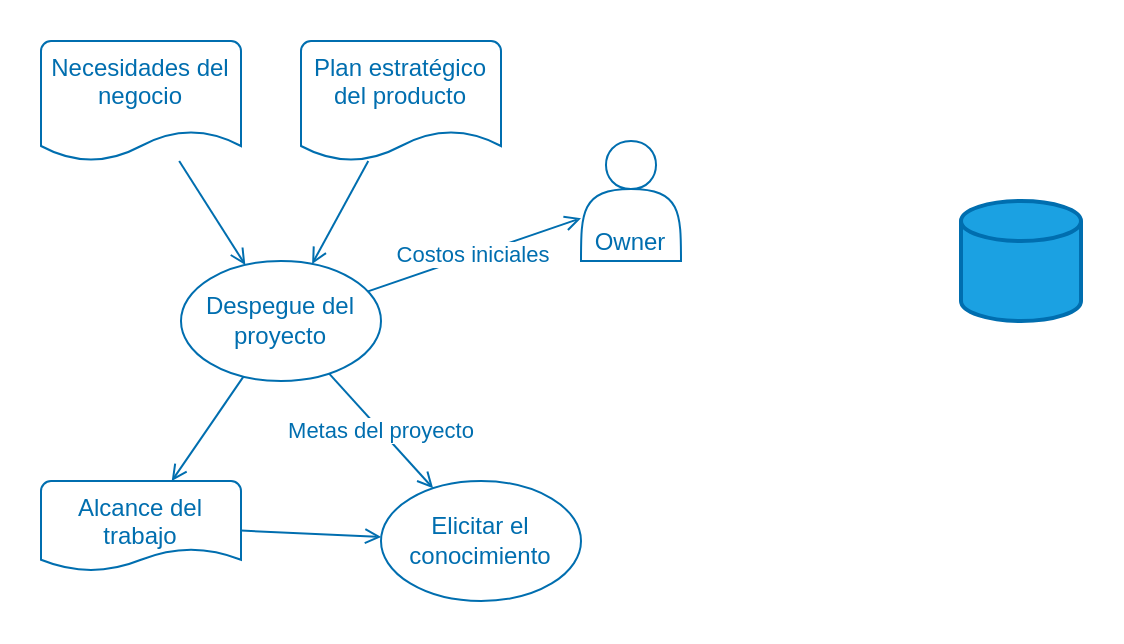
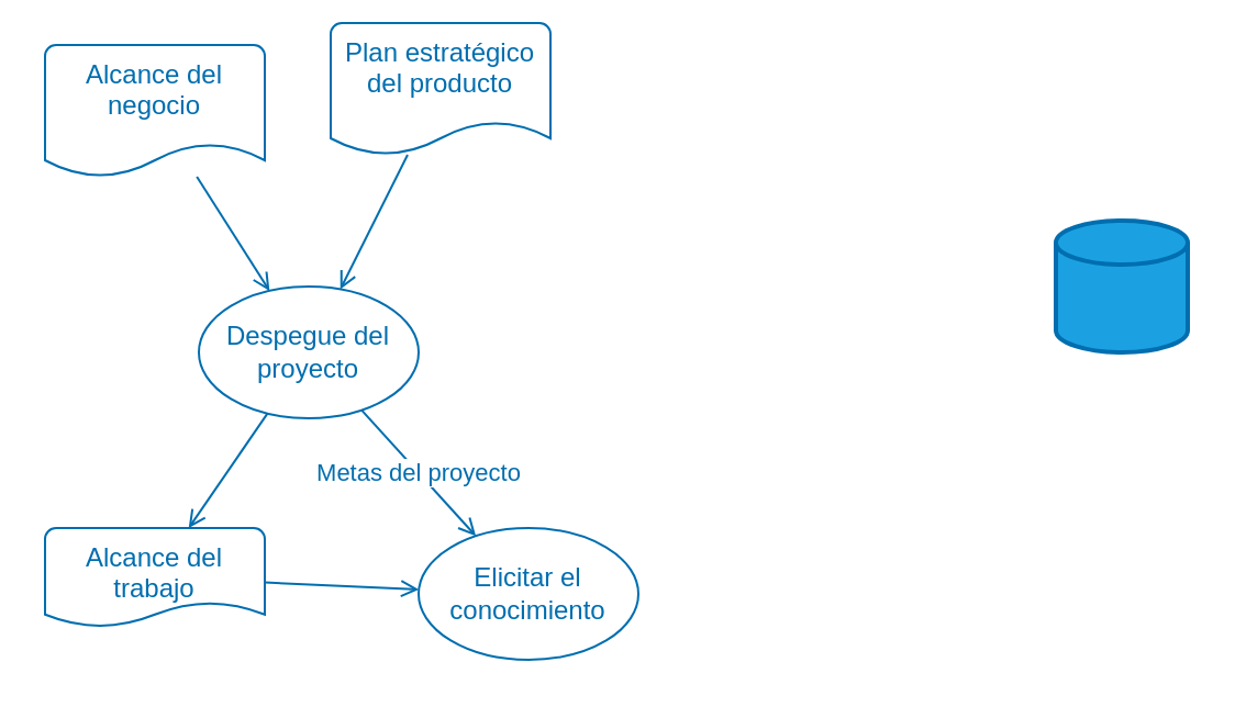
  <mxCell id="0" />
  <mxCell id="1" parent="0" />
  <mxCell id="2" value="Despegue del proyecto" style="ellipse;whiteSpace=wrap;html=1;absoluteArcSize=1;arcSize=14;strokeWidth=1;fillColor=none;strokeColor=#006EAF;fontColor=#006EAF;" vertex="1" parent="1"><mxGeometry x="90" y="130" width="100" height="60" as="geometry" /></mxCell>
  <mxCell id="3" value="" style="strokeWidth=2;html=1;shape=mxgraph.flowchart.database;whiteSpace=wrap;fillColor=#1ba1e2;strokeColor=#006EAF;fontColor=#006EAF;" vertex="1" parent="1"><mxGeometry x="480" y="100" width="60" height="60" as="geometry" /></mxCell>
- <mxCell id="4" value="Plan estratégico del producto" style="strokeWidth=1;html=1;shape=mxgraph.flowchart.document2;whiteSpace=wrap;size=0.25;verticalAlign=top;fillColor=none;strokeColor=#006EAF;fontColor=#006EAF;" vertex="1" parent="1"><mxGeometry x="150" y="20" width="100" height="60" as="geometry" /></mxCell>
+ <mxCell id="4" value="Plan estratégico del producto" style="strokeWidth=1;html=1;shape=mxgraph.flowchart.document2;whiteSpace=wrap;size=0.25;verticalAlign=top;fillColor=none;strokeColor=#006EAF;fontColor=#006EAF;" vertex="1" parent="1"><mxGeometry x="150" y="10" width="100" height="60" as="geometry" /></mxCell>
  <mxCell id="5" style="edgeStyle=none;html=1;endArrow=open;endFill=0;fillColor=#1ba1e2;strokeColor=#006EAF;fontColor=#006EAF;" edge="1" parent="1" source="6" target="2"><mxGeometry relative="1" as="geometry" /></mxCell>
- <mxCell id="6" value="Necesidades del negocio" style="strokeWidth=1;html=1;shape=mxgraph.flowchart.document2;whiteSpace=wrap;size=0.25;align=center;verticalAlign=top;fillColor=none;strokeColor=#006EAF;fontColor=#006EAF;" vertex="1" parent="1"><mxGeometry x="20" y="20" width="100" height="60" as="geometry" /></mxCell>
+ <mxCell id="6" value="Alcance del negocio" style="strokeWidth=1;html=1;shape=mxgraph.flowchart.document2;whiteSpace=wrap;size=0.25;align=center;verticalAlign=top;fillColor=none;strokeColor=#006EAF;fontColor=#006EAF;" vertex="1" parent="1"><mxGeometry x="20" y="20" width="100" height="60" as="geometry" /></mxCell>
  <mxCell id="7" style="edgeStyle=none;html=1;endArrow=open;endFill=0;fillColor=#1ba1e2;strokeColor=#006EAF;fontColor=#006EAF;" edge="1" parent="1" source="4" target="2"><mxGeometry relative="1" as="geometry"><mxPoint x="96.154" y="90" as="sourcePoint" /><mxPoint x="123.077" y="140" as="targetPoint" /></mxGeometry></mxCell>
- <mxCell id="8" value="Owner" style="shape=actor;whiteSpace=wrap;html=1;strokeWidth=1;fillColor=none;verticalAlign=bottom;fontColor=#006EAF;strokeColor=#006EAF;" vertex="1" parent="1"><mxGeometry x="290" y="70" width="50" height="60" as="geometry" /></mxCell>
- <mxCell id="9" value="Costos iniciales" style="edgeStyle=none;html=1;endArrow=open;endFill=0;fillColor=#1ba1e2;strokeColor=#006EAF;fontColor=#006EAF;" edge="1" parent="1" source="2" target="8"><mxGeometry relative="1" as="geometry"><mxPoint x="193.636" y="90" as="sourcePoint" /><mxPoint x="166.364" y="140" as="targetPoint" /></mxGeometry></mxCell>
  <mxCell id="10" value="Alcance del trabajo" style="strokeWidth=1;html=1;shape=mxgraph.flowchart.document2;whiteSpace=wrap;size=0.25;align=center;verticalAlign=top;fillColor=none;strokeColor=#006EAF;fontColor=#006EAF;" vertex="1" parent="1"><mxGeometry x="20" y="240" width="100" height="45" as="geometry" /></mxCell>
  <mxCell id="11" style="edgeStyle=none;html=1;endArrow=open;endFill=0;fillColor=#1ba1e2;strokeColor=#006EAF;fontColor=#006EAF;" edge="1" parent="1" source="2" target="10"><mxGeometry relative="1" as="geometry"><mxPoint x="99.091" y="90" as="sourcePoint" /><mxPoint x="130.909" y="140" as="targetPoint" /></mxGeometry></mxCell>
  <mxCell id="12" value="Elicitar el conocimiento" style="ellipse;whiteSpace=wrap;html=1;absoluteArcSize=1;arcSize=14;strokeWidth=1;fillColor=none;strokeColor=#006EAF;fontColor=#006EAF;" vertex="1" parent="1"><mxGeometry x="190" y="240" width="100" height="60" as="geometry" /></mxCell>
  <mxCell id="13" style="edgeStyle=none;html=1;endArrow=open;endFill=0;fillColor=#1ba1e2;strokeColor=#006EAF;fontColor=#006EAF;" edge="1" parent="1" source="10" target="12"><mxGeometry relative="1" as="geometry"><mxPoint x="130.909" y="200" as="sourcePoint" /><mxPoint x="99.091" y="250" as="targetPoint" /></mxGeometry></mxCell>
  <mxCell id="14" value="Metas del proyecto" style="edgeStyle=none;html=1;endArrow=open;endFill=0;fillColor=#1ba1e2;strokeColor=#006EAF;fontColor=#006EAF;" edge="1" parent="1" source="2" target="12"><mxGeometry relative="1" as="geometry"><mxPoint x="130.909" y="200" as="sourcePoint" /><mxPoint x="99.091" y="250" as="targetPoint" /></mxGeometry></mxCell>
